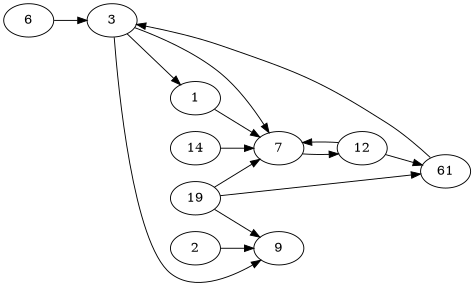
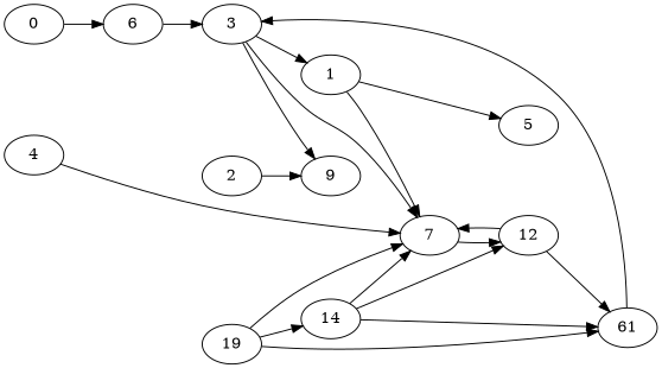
  strict digraph {
    rankdir=LR
    node [weight=2]
    edge [weight=0]
+   0 [weight=0]
    6
+   4 [weight=1]
    7 [weight=1]
    3
    1 [weight=1]
+   5
    12 [weight=1]
    9 [weight=1]
    2
    n11 [label=61]
    n12 [label=19]
    14
+   0 -> 6 [weight=2]
    6 -> 3 [weight=1]
+   4 -> 7
    7 -> 12
    3 -> 7
    3 -> 1
    3 -> 9
    1 -> 7 [weight=2]
+   1 -> 5
    12 -> 7 [weight=2]
    12 -> n11
    2 -> 9 [weight=1]
    n11 -> 3 [weight=1]
    n12 -> 7 [weight=1]
    n12 -> n11 [weight=1]
-   n12 -> 9
+   n12 -> 14
    14 -> 7 [weight=2]
+   14 -> 12 [weight=1]
+   14 -> n11 [weight=1]
  }
